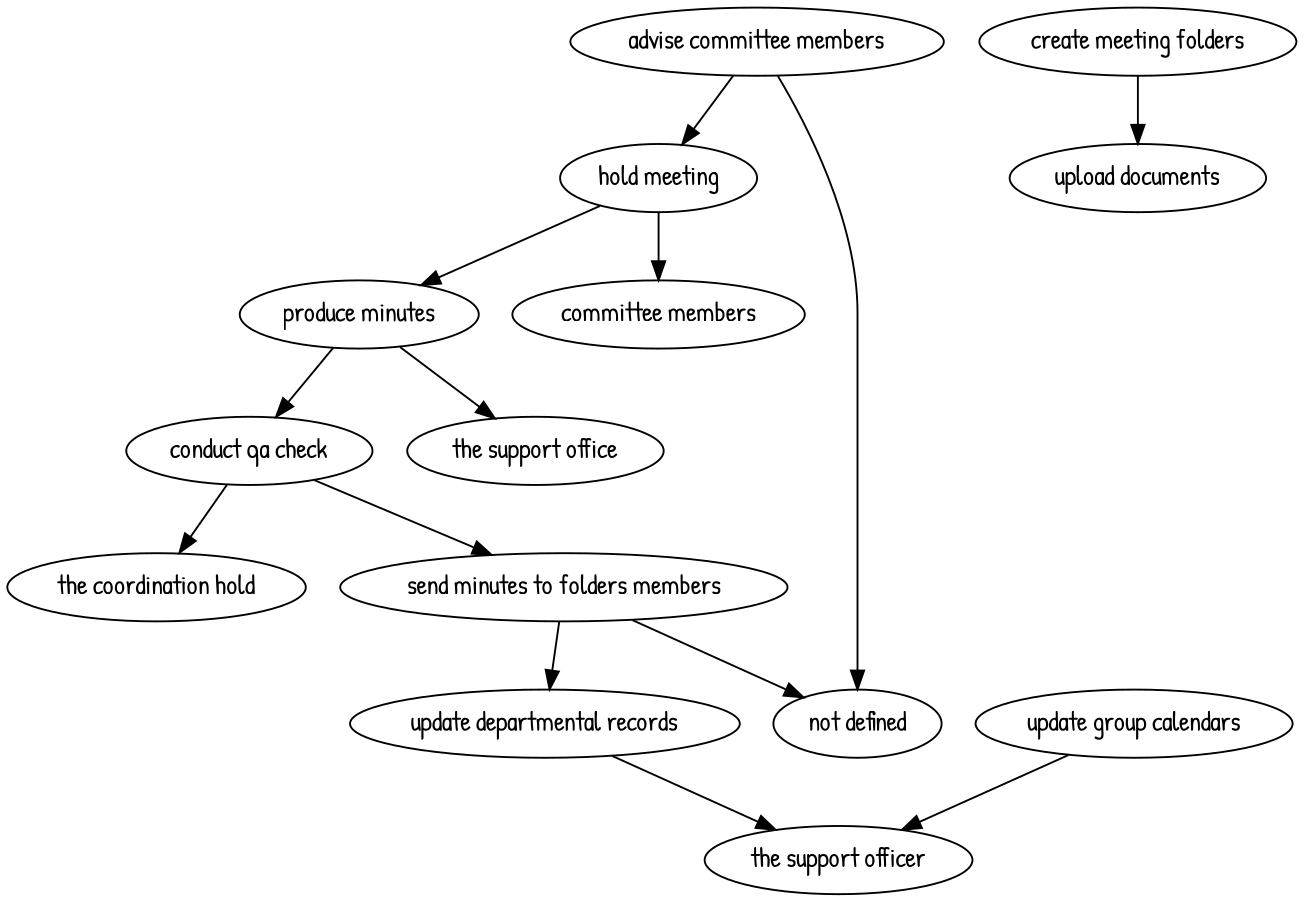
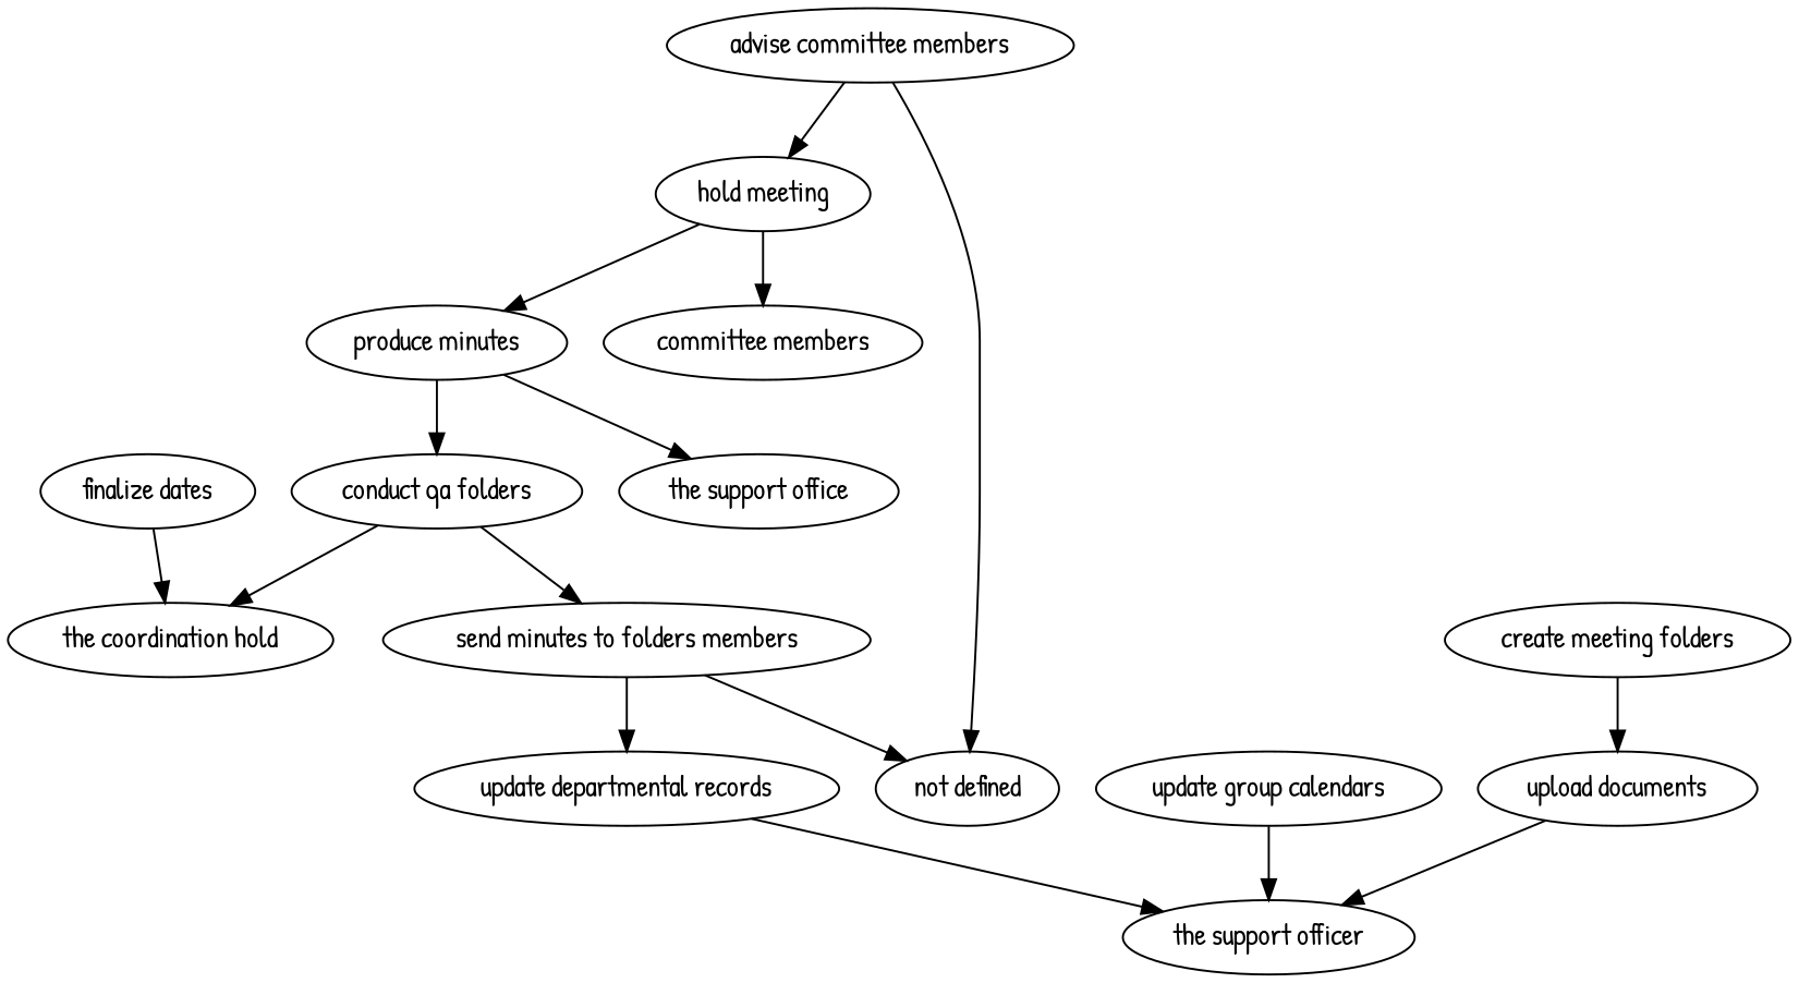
  strict digraph {
    fontname="Patrick Hand"
    node [fontname="Patrick Hand"]
    edge [attrs="{'type': 'actor performer', 'label': 'actor performer'}" fontname="Patrick Hand"]
+   "finalize dates" [attrs="{'type': 'Activity', 'label': 'finalize dates'}"]
    n2 [attrs="{'type': 'Actor', 'label': 'the coordination unit'}" label="the coordination hold"]
    "update group calendars" [attrs="{'type': 'Activity', 'label': 'update group calendars'}"]
    "the support officer" [attrs="{'type': 'Actor', 'label': 'the support officer'}"]
    "create meeting folders" [attrs="{'type': 'Activity', 'label': 'create meeting folders'}"]
    "upload documents" [attrs="{'type': 'Activity', 'label': 'upload documents'}"]
    "advise committee members" [attrs="{'type': 'Activity', 'label': 'advise committee members'}"]
    "hold meeting" [attrs="{'type': 'Activity', 'label': 'hold meeting'}"]
    "not defined" [attrs="{'type': 'Actor', 'label': 'not defined'}"]
    "produce minutes" [attrs="{'type': 'Activity', 'label': 'produce minutes'}"]
    "committee members" [attrs="{'type': 'Actor', 'label': 'committee members'}"]
-   "conduct qa check" [attrs="{'type': 'Activity', 'label': 'conduct qa check'}"]
+   "conduct qa check" [attrs="{'type': 'Activity', 'label': 'conduct qa check'}" label="conduct qa folders"]
    "the support office" [attrs="{'type': 'Actor', 'label': 'the support office'}"]
    n14 [attrs="{'type': 'Activity', 'label': 'send minutes to committee members'}" label="send minutes to folders members"]
    "update departmental records" [attrs="{'type': 'Activity', 'label': 'update departmental records'}"]
+   "finalize dates" -> n2
    "update group calendars" -> "the support officer"
    "create meeting folders" -> "upload documents" [attrs="{'type': 'flow', 'label': 'flow'}"]
+   "upload documents" -> "the support officer"
    "advise committee members" -> "hold meeting" [attrs="{'type': 'flow', 'label': 'flow'}"]
    "advise committee members" -> "not defined"
    "hold meeting" -> "produce minutes" [attrs="{'type': 'flow', 'label': 'flow'}"]
    "hold meeting" -> "committee members"
    "produce minutes" -> "conduct qa check" [attrs="{'type': 'flow', 'label': 'flow'}"]
    "produce minutes" -> "the support office"
    "conduct qa check" -> n2
    "conduct qa check" -> n14 [attrs="{'type': 'flow', 'label': 'flow'}"]
    n14 -> "not defined"
    n14 -> "update departmental records" [attrs="{'type': 'flow', 'label': 'flow'}"]
    "update departmental records" -> "the support officer"
  }
